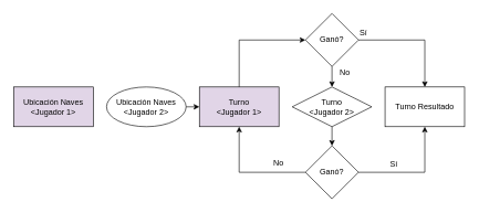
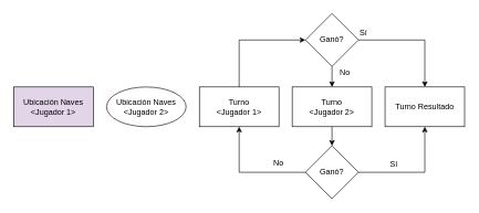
  <mxCell id="0" />
  <mxCell id="1" parent="0" />
  <mxCell id="2" value="&lt;div&gt;Ubicación Naves&lt;/div&gt;&lt;div&gt;&amp;lt;Jugador 1&amp;gt;&lt;br&gt;&lt;/div&gt;" style="rounded=0;whiteSpace=wrap;html=1;fillColor=#e1d5e7;" vertex="1" parent="1"><mxGeometry x="20" y="131" width="120" height="60" as="geometry" /></mxCell>
  <mxCell id="3" value="&lt;div&gt;Ubicación Naves&lt;/div&gt;&lt;div&gt;&amp;lt;Jugador 2&amp;gt;&lt;br&gt;&lt;/div&gt;" style="ellipse;whiteSpace=wrap;html=1;" vertex="1" parent="1"><mxGeometry x="160" y="131" width="120" height="60" as="geometry" /></mxCell>
- <mxCell id="4" value="&lt;div&gt;Turno&lt;/div&gt;&lt;div&gt;&amp;lt;Jugador 1&amp;gt;&lt;br&gt;&lt;/div&gt;" style="rounded=0;whiteSpace=wrap;html=1;fillColor=#e1d5e7;" vertex="1" parent="1"><mxGeometry x="300" y="131" width="120" height="60" as="geometry" /></mxCell>
- <mxCell id="5" value="&lt;div&gt;Turno&lt;/div&gt;&lt;div&gt;&amp;lt;Jugador 2&amp;gt;&lt;br&gt;&lt;/div&gt;" style="rhombus;whiteSpace=wrap;html=1;" vertex="1" parent="1"><mxGeometry x="440" y="131" width="120" height="60" as="geometry" /></mxCell>
+ <mxCell id="4" value="&lt;div&gt;Turno&lt;/div&gt;&lt;div&gt;&amp;lt;Jugador 1&amp;gt;&lt;br&gt;&lt;/div&gt;" style="rounded=0;whiteSpace=wrap;html=1;" vertex="1" parent="1"><mxGeometry x="300" y="131" width="120" height="60" as="geometry" /></mxCell>
+ <mxCell id="5" value="&lt;div&gt;Turno&lt;/div&gt;&lt;div&gt;&amp;lt;Jugador 2&amp;gt;&lt;br&gt;&lt;/div&gt;" style="rounded=0;whiteSpace=wrap;html=1;" vertex="1" parent="1"><mxGeometry x="440" y="131" width="120" height="60" as="geometry" /></mxCell>
  <mxCell id="6" value="Ganó?" style="rhombus;whiteSpace=wrap;html=1;" vertex="1" parent="1"><mxGeometry x="460" y="20" width="80" height="80" as="geometry" /></mxCell>
  <mxCell id="7" value="Ganó?" style="rhombus;whiteSpace=wrap;html=1;" vertex="1" parent="1"><mxGeometry x="460" y="220" width="80" height="80" as="geometry" /></mxCell>
- <mxCell id="8" value="" style="endArrow=classic;html=1;entryX=0;entryY=0.5;entryDx=0;entryDy=0;exitX=1;exitY=0.5;exitDx=0;exitDy=0;" edge="1" parent="1" source="3" target="4"><mxGeometry width="50" height="50" relative="1" as="geometry"><mxPoint x="230" y="260" as="sourcePoint" /><mxPoint x="280" y="210" as="targetPoint" /></mxGeometry></mxCell>
  <mxCell id="9" value="" style="endArrow=classic;html=1;entryX=0;entryY=0.5;entryDx=0;entryDy=0;exitX=0.5;exitY=0;exitDx=0;exitDy=0;rounded=0;" edge="1" parent="1" source="4" target="6"><mxGeometry width="50" height="50" relative="1" as="geometry"><mxPoint x="335" y="125" as="sourcePoint" /><mxPoint x="385" y="75" as="targetPoint" /><Array as="points"><mxPoint x="360" y="60" /></Array></mxGeometry></mxCell>
  <mxCell id="10" value="" style="endArrow=classic;html=1;entryX=0.5;entryY=0;entryDx=0;entryDy=0;exitX=0.5;exitY=1;exitDx=0;exitDy=0;" edge="1" parent="1" source="6" target="5"><mxGeometry width="50" height="50" relative="1" as="geometry"><mxPoint x="388" y="270" as="sourcePoint" /><mxPoint x="438" y="220" as="targetPoint" /></mxGeometry></mxCell>
  <mxCell id="11" value="" style="endArrow=classic;html=1;entryX=0.5;entryY=0;entryDx=0;entryDy=0;exitX=0.5;exitY=1;exitDx=0;exitDy=0;" edge="1" parent="1" source="5" target="7"><mxGeometry width="50" height="50" relative="1" as="geometry"><mxPoint x="350" y="290" as="sourcePoint" /><mxPoint x="400" y="240" as="targetPoint" /></mxGeometry></mxCell>
  <mxCell id="12" value="" style="endArrow=classic;html=1;entryX=0.5;entryY=1;entryDx=0;entryDy=0;exitX=0;exitY=0.5;exitDx=0;exitDy=0;rounded=0;" edge="1" parent="1" source="7" target="4"><mxGeometry width="50" height="50" relative="1" as="geometry"><mxPoint x="335" y="310" as="sourcePoint" /><mxPoint x="385" y="260" as="targetPoint" /><Array as="points"><mxPoint x="360" y="260" /></Array></mxGeometry></mxCell>
  <mxCell id="13" value="Turno Resultado" style="rounded=0;whiteSpace=wrap;html=1;" vertex="1" parent="1"><mxGeometry x="580" y="131" width="120" height="60" as="geometry" /></mxCell>
  <mxCell id="14" value="" style="endArrow=classic;html=1;entryX=0.5;entryY=0;entryDx=0;entryDy=0;exitX=1;exitY=0.5;exitDx=0;exitDy=0;rounded=0;" edge="1" parent="1" source="6" target="13"><mxGeometry width="50" height="50" relative="1" as="geometry"><mxPoint x="540" y="80" as="sourcePoint" /><mxPoint x="110" y="320" as="targetPoint" /><Array as="points"><mxPoint x="640" y="60" /></Array></mxGeometry></mxCell>
  <mxCell id="15" value="" style="endArrow=classic;html=1;entryX=0.5;entryY=1;entryDx=0;entryDy=0;exitX=1;exitY=0.5;exitDx=0;exitDy=0;rounded=0;" edge="1" parent="1" source="7" target="13"><mxGeometry width="50" height="50" relative="1" as="geometry"><mxPoint x="60" y="370" as="sourcePoint" /><mxPoint x="110" y="320" as="targetPoint" /><Array as="points"><mxPoint x="640" y="260" /></Array></mxGeometry></mxCell>
  <mxCell id="16" value="&lt;div&gt;Sí&lt;/div&gt;" style="text;html=1;resizable=0;points=[];autosize=1;align=left;verticalAlign=top;spacingTop=-4;" vertex="1" parent="1"><mxGeometry x="540" y="40" width="30" height="20" as="geometry" /></mxCell>
  <mxCell id="17" value="No" style="text;html=1;resizable=0;points=[];autosize=1;align=left;verticalAlign=top;spacingTop=-4;" vertex="1" parent="1"><mxGeometry x="510" y="100" width="30" height="20" as="geometry" /></mxCell>
  <mxCell id="18" value="No" style="text;html=1;resizable=0;points=[];autosize=1;align=left;verticalAlign=top;spacingTop=-4;" vertex="1" parent="1"><mxGeometry x="410" y="236" width="30" height="20" as="geometry" /></mxCell>
  <mxCell id="19" value="Sí" style="text;html=1;resizable=0;points=[];autosize=1;align=left;verticalAlign=top;spacingTop=-4;" vertex="1" parent="1"><mxGeometry x="586" y="238" width="30" height="20" as="geometry" /></mxCell>
